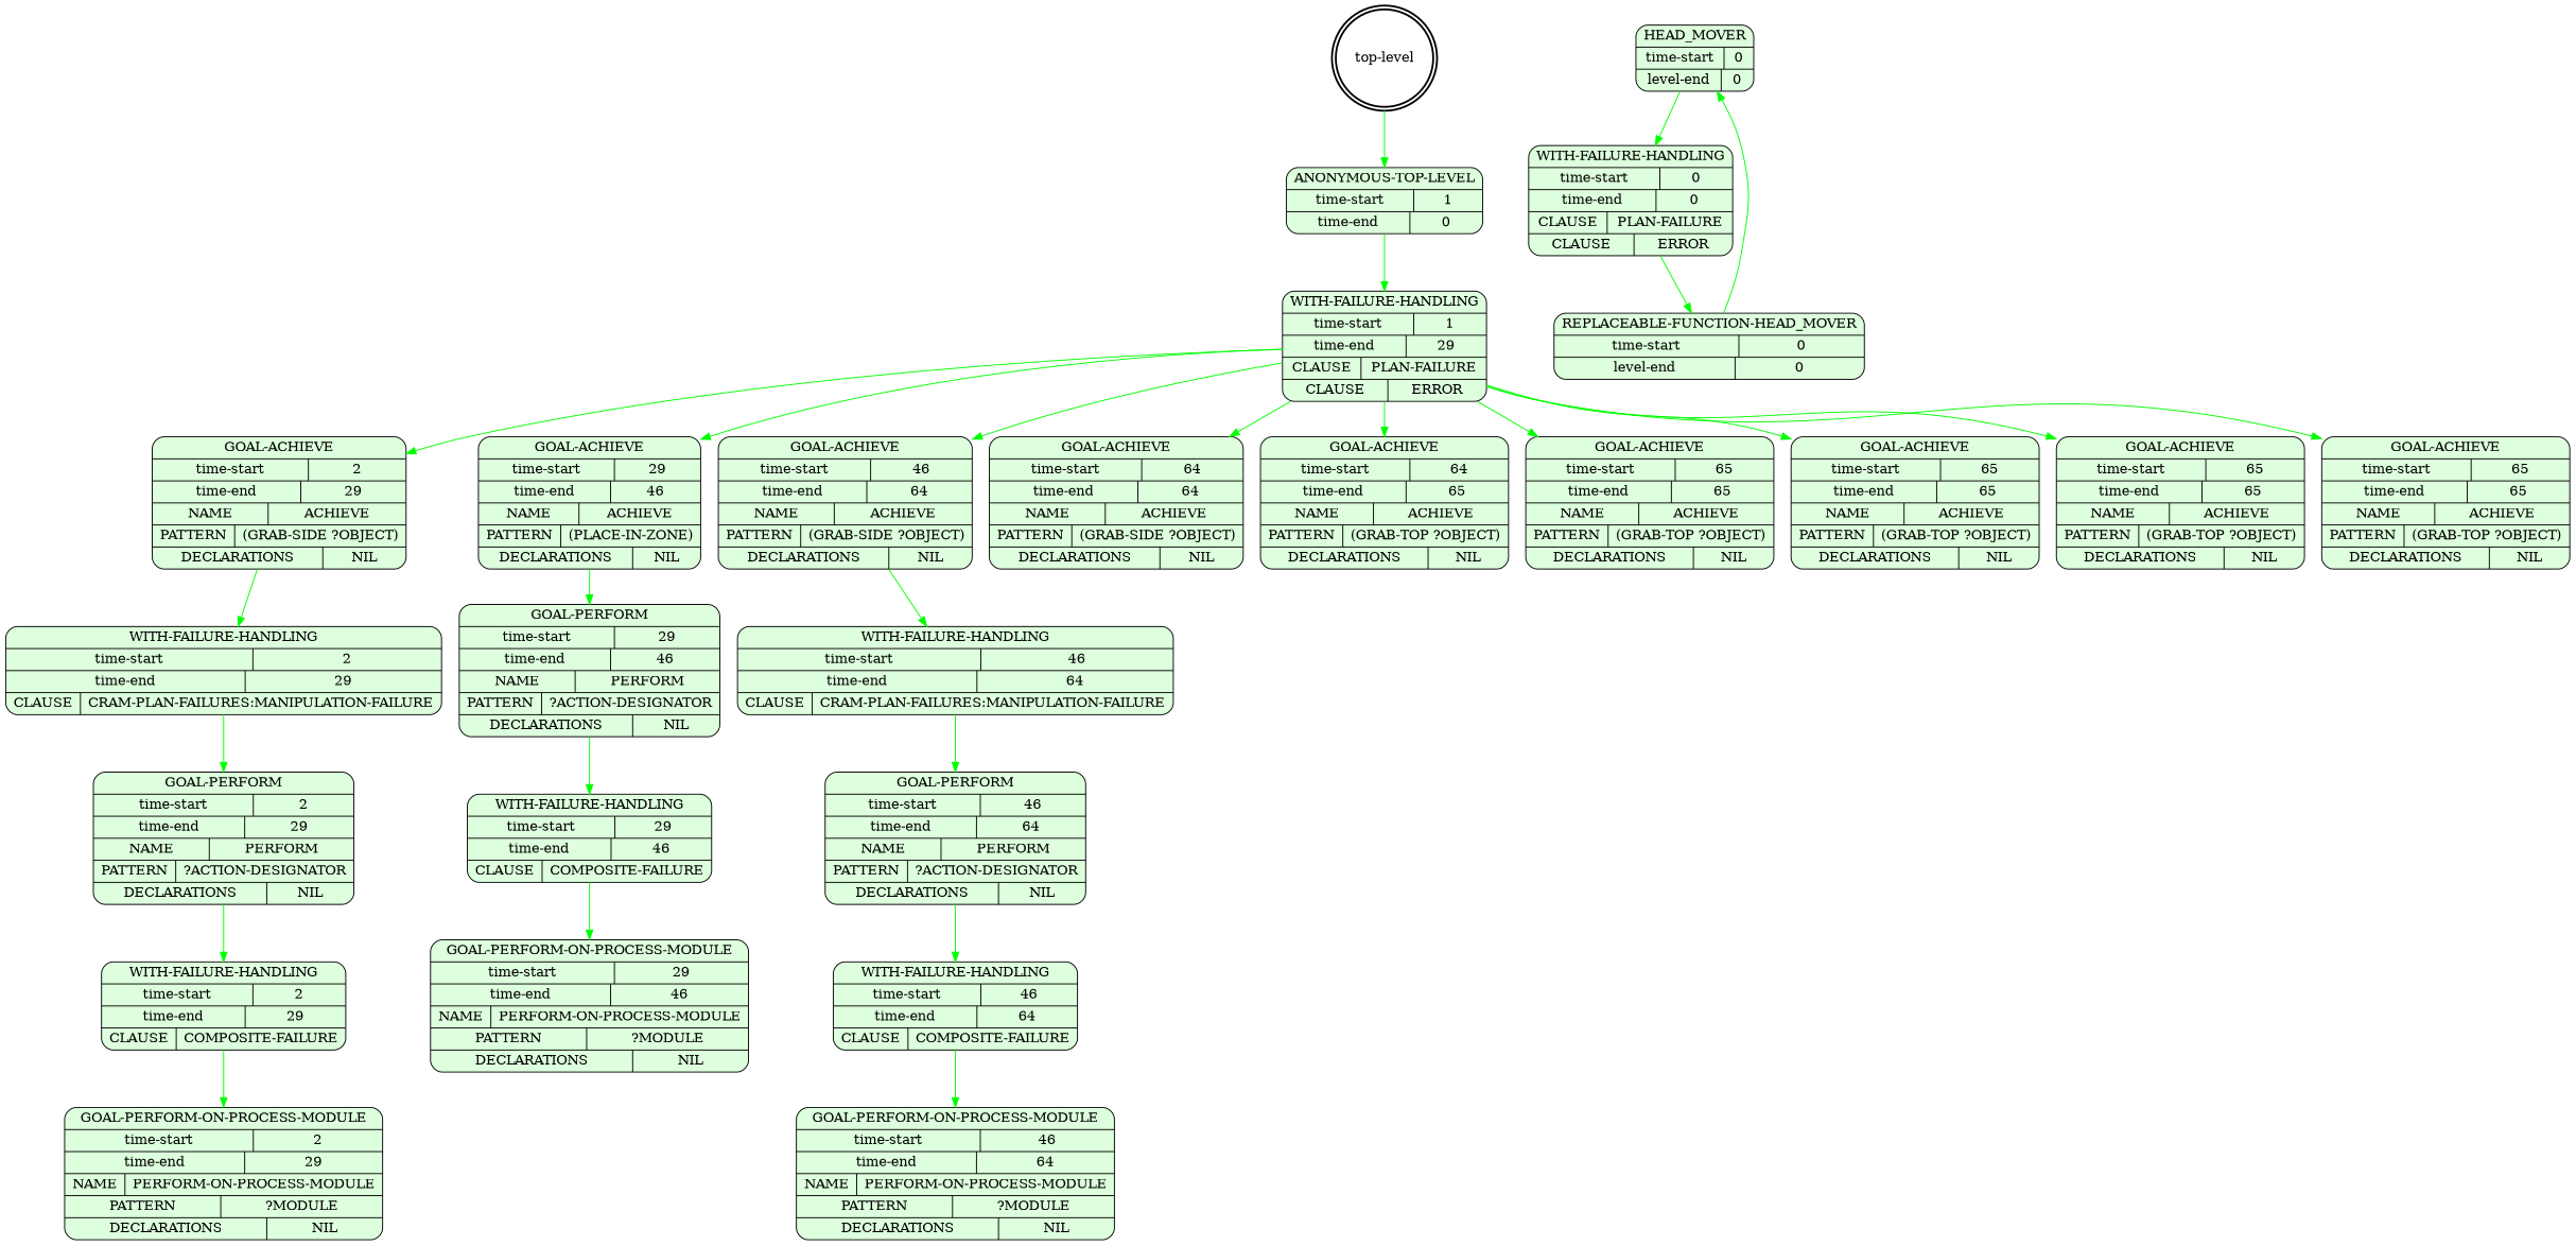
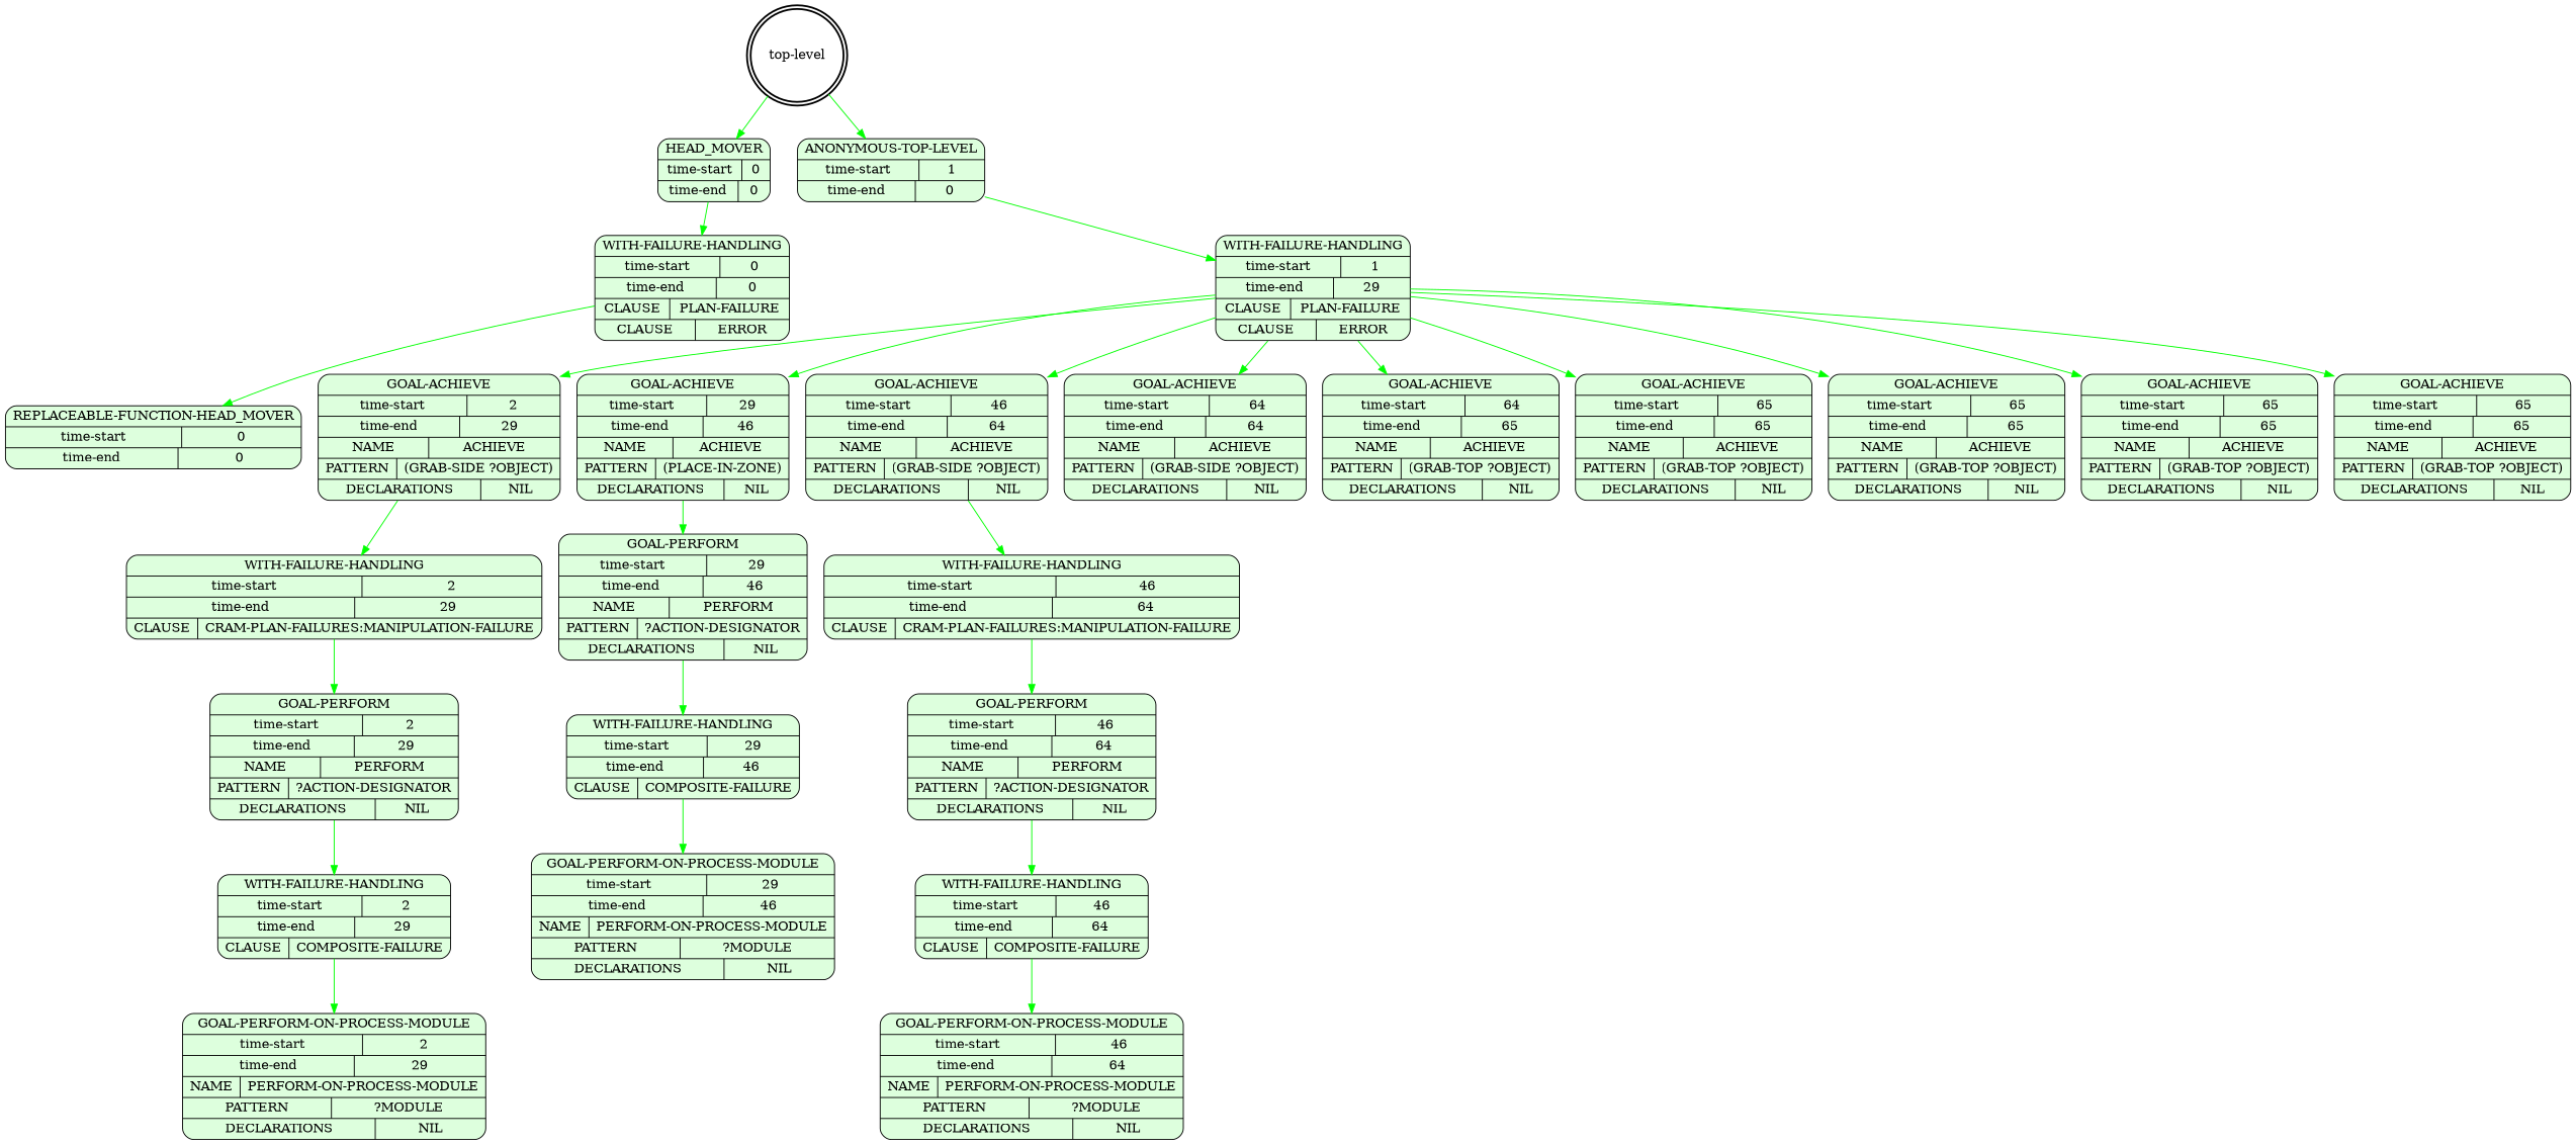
  digraph {
    node [shape=Mrecord style=filled fillcolor="#ddffdd"]
    edge [color=green]
    n1 [label="top-level" shape=doublecircle style=bold fillcolor=""]
-   n2 [label="{HEAD_MOVER|{time-start | 0}|{level-end | 0}}"]
+   n2 [label="{HEAD_MOVER|{time-start | 0}|{time-end | 0}}"]
    n3 [label="{ANONYMOUS-TOP-LEVEL|{time-start | 1}|{time-end | 0}}"]
    n4 [label="{WITH-FAILURE-HANDLING|{time-start | 0}|{time-end | 0}|{CLAUSE | PLAN-FAILURE}|{CLAUSE | ERROR}}"]
-   n5 [label="{REPLACEABLE-FUNCTION-HEAD_MOVER|{time-start | 0}|{level-end | 0}}"]
+   n5 [label="{REPLACEABLE-FUNCTION-HEAD_MOVER|{time-start | 0}|{time-end | 0}}"]
    n6 [label="{WITH-FAILURE-HANDLING|{time-start | 1}|{time-end | 29}|{CLAUSE | PLAN-FAILURE}|{CLAUSE | ERROR}}"]
    n7 [label="{GOAL-ACHIEVE|{time-start | 2}|{time-end | 29}|{NAME | ACHIEVE}|{PATTERN | (GRAB-SIDE ?OBJECT)}|{DECLARATIONS | NIL}}"]
    n8 [label="{GOAL-ACHIEVE|{time-start | 29}|{time-end | 46}|{NAME | ACHIEVE}|{PATTERN | (PLACE-IN-ZONE)}|{DECLARATIONS | NIL}}"]
    n9 [label="{GOAL-ACHIEVE|{time-start | 46}|{time-end | 64}|{NAME | ACHIEVE}|{PATTERN | (GRAB-SIDE ?OBJECT)}|{DECLARATIONS | NIL}}"]
    n10 [label="{GOAL-ACHIEVE|{time-start | 64}|{time-end | 64}|{NAME | ACHIEVE}|{PATTERN | (GRAB-SIDE ?OBJECT)}|{DECLARATIONS | NIL}}"]
    n11 [label="{GOAL-ACHIEVE|{time-start | 64}|{time-end | 65}|{NAME | ACHIEVE}|{PATTERN | (GRAB-TOP ?OBJECT)}|{DECLARATIONS | NIL}}"]
    n12 [label="{GOAL-ACHIEVE|{time-start | 65}|{time-end | 65}|{NAME | ACHIEVE}|{PATTERN | (GRAB-TOP ?OBJECT)}|{DECLARATIONS | NIL}}"]
    n13 [label="{GOAL-ACHIEVE|{time-start | 65}|{time-end | 65}|{NAME | ACHIEVE}|{PATTERN | (GRAB-TOP ?OBJECT)}|{DECLARATIONS | NIL}}"]
    n14 [label="{GOAL-ACHIEVE|{time-start | 65}|{time-end | 65}|{NAME | ACHIEVE}|{PATTERN | (GRAB-TOP ?OBJECT)}|{DECLARATIONS | NIL}}"]
    n15 [label="{GOAL-ACHIEVE|{time-start | 65}|{time-end | 65}|{NAME | ACHIEVE}|{PATTERN | (GRAB-TOP ?OBJECT)}|{DECLARATIONS | NIL}}"]
    n16 [label="{WITH-FAILURE-HANDLING|{time-start | 2}|{time-end | 29}|{CLAUSE | CRAM-PLAN-FAILURES:MANIPULATION-FAILURE}}"]
    n17 [label="{GOAL-PERFORM|{time-start | 29}|{time-end | 46}|{NAME | PERFORM}|{PATTERN | ?ACTION-DESIGNATOR}|{DECLARATIONS | NIL}}"]
    n18 [label="{WITH-FAILURE-HANDLING|{time-start | 46}|{time-end | 64}|{CLAUSE | CRAM-PLAN-FAILURES:MANIPULATION-FAILURE}}"]
    n19 [label="{GOAL-PERFORM|{time-start | 2}|{time-end | 29}|{NAME | PERFORM}|{PATTERN | ?ACTION-DESIGNATOR}|{DECLARATIONS | NIL}}"]
    n20 [label="{WITH-FAILURE-HANDLING|{time-start | 2}|{time-end | 29}|{CLAUSE | COMPOSITE-FAILURE}}"]
    n21 [label="{GOAL-PERFORM-ON-PROCESS-MODULE|{time-start | 2}|{time-end | 29}|{NAME | PERFORM-ON-PROCESS-MODULE}|{PATTERN | ?MODULE}|{DECLARATIONS | NIL}}"]
    n22 [label="{WITH-FAILURE-HANDLING|{time-start | 29}|{time-end | 46}|{CLAUSE | COMPOSITE-FAILURE}}"]
    n23 [label="{GOAL-PERFORM-ON-PROCESS-MODULE|{time-start | 29}|{time-end | 46}|{NAME | PERFORM-ON-PROCESS-MODULE}|{PATTERN | ?MODULE}|{DECLARATIONS | NIL}}"]
    n24 [label="{GOAL-PERFORM|{time-start | 46}|{time-end | 64}|{NAME | PERFORM}|{PATTERN | ?ACTION-DESIGNATOR}|{DECLARATIONS | NIL}}"]
    n25 [label="{WITH-FAILURE-HANDLING|{time-start | 46}|{time-end | 64}|{CLAUSE | COMPOSITE-FAILURE}}"]
    n26 [label="{GOAL-PERFORM-ON-PROCESS-MODULE|{time-start | 46}|{time-end | 64}|{NAME | PERFORM-ON-PROCESS-MODULE}|{PATTERN | ?MODULE}|{DECLARATIONS | NIL}}"]
-   n5 -> n2
+   n1 -> n2
    n1 -> n3
    n2 -> n4
    n3 -> n6
    n4 -> n5
    n6 -> n7
    n6 -> n8
    n6 -> n9
    n6 -> n10
    n6 -> n11
    n6 -> n12
    n6 -> n13
    n6 -> n14
    n6 -> n15
    n7 -> n16
    n8 -> n17
    n9 -> n18
    n16 -> n19
    n17 -> n22
    n18 -> n24
    n19 -> n20
    n20 -> n21
    n22 -> n23
    n24 -> n25
    n25 -> n26
  }
